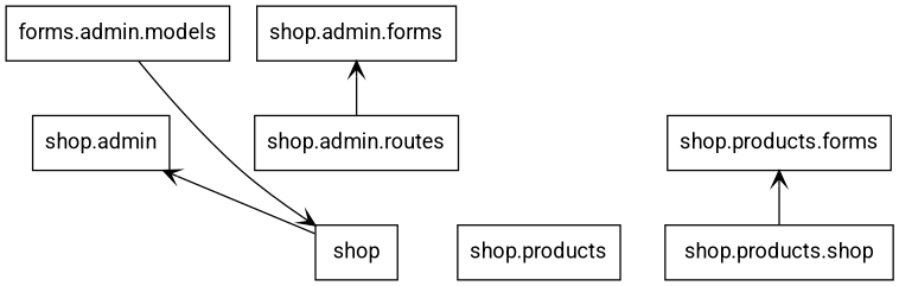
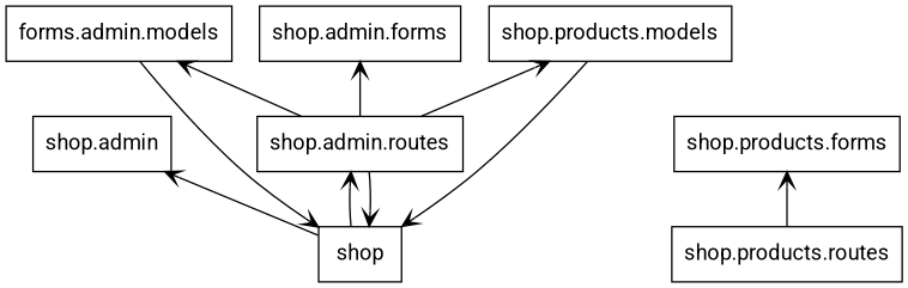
  digraph {
    fontname=Roboto
    rankdir=BT
    node [fontname=Roboto shape=box]
    edge [arrowhead=open arrowtail=none fontname=Roboto]
    n1 [label=shop]
    n2 [label="shop.admin"]
    n3 [label="shop.admin.routes"]
    n4 [label="shop.admin.forms"]
    n5 [label="forms.admin.models"]
-   n7 [label="shop.products"]
+   n6 [label="shop.products.models"]
    n8 [label="shop.products.forms"]
-   n9 [label="shop.products.shop"]
+   n9 [label="shop.products.routes"]
    n1 -> n2
+   n1 -> n3
+   n3 -> n1
    n3 -> n4
+   n3 -> n5
+   n3 -> n6
    n5 -> n1
+   n6 -> n1
    n9 -> n8
  }
